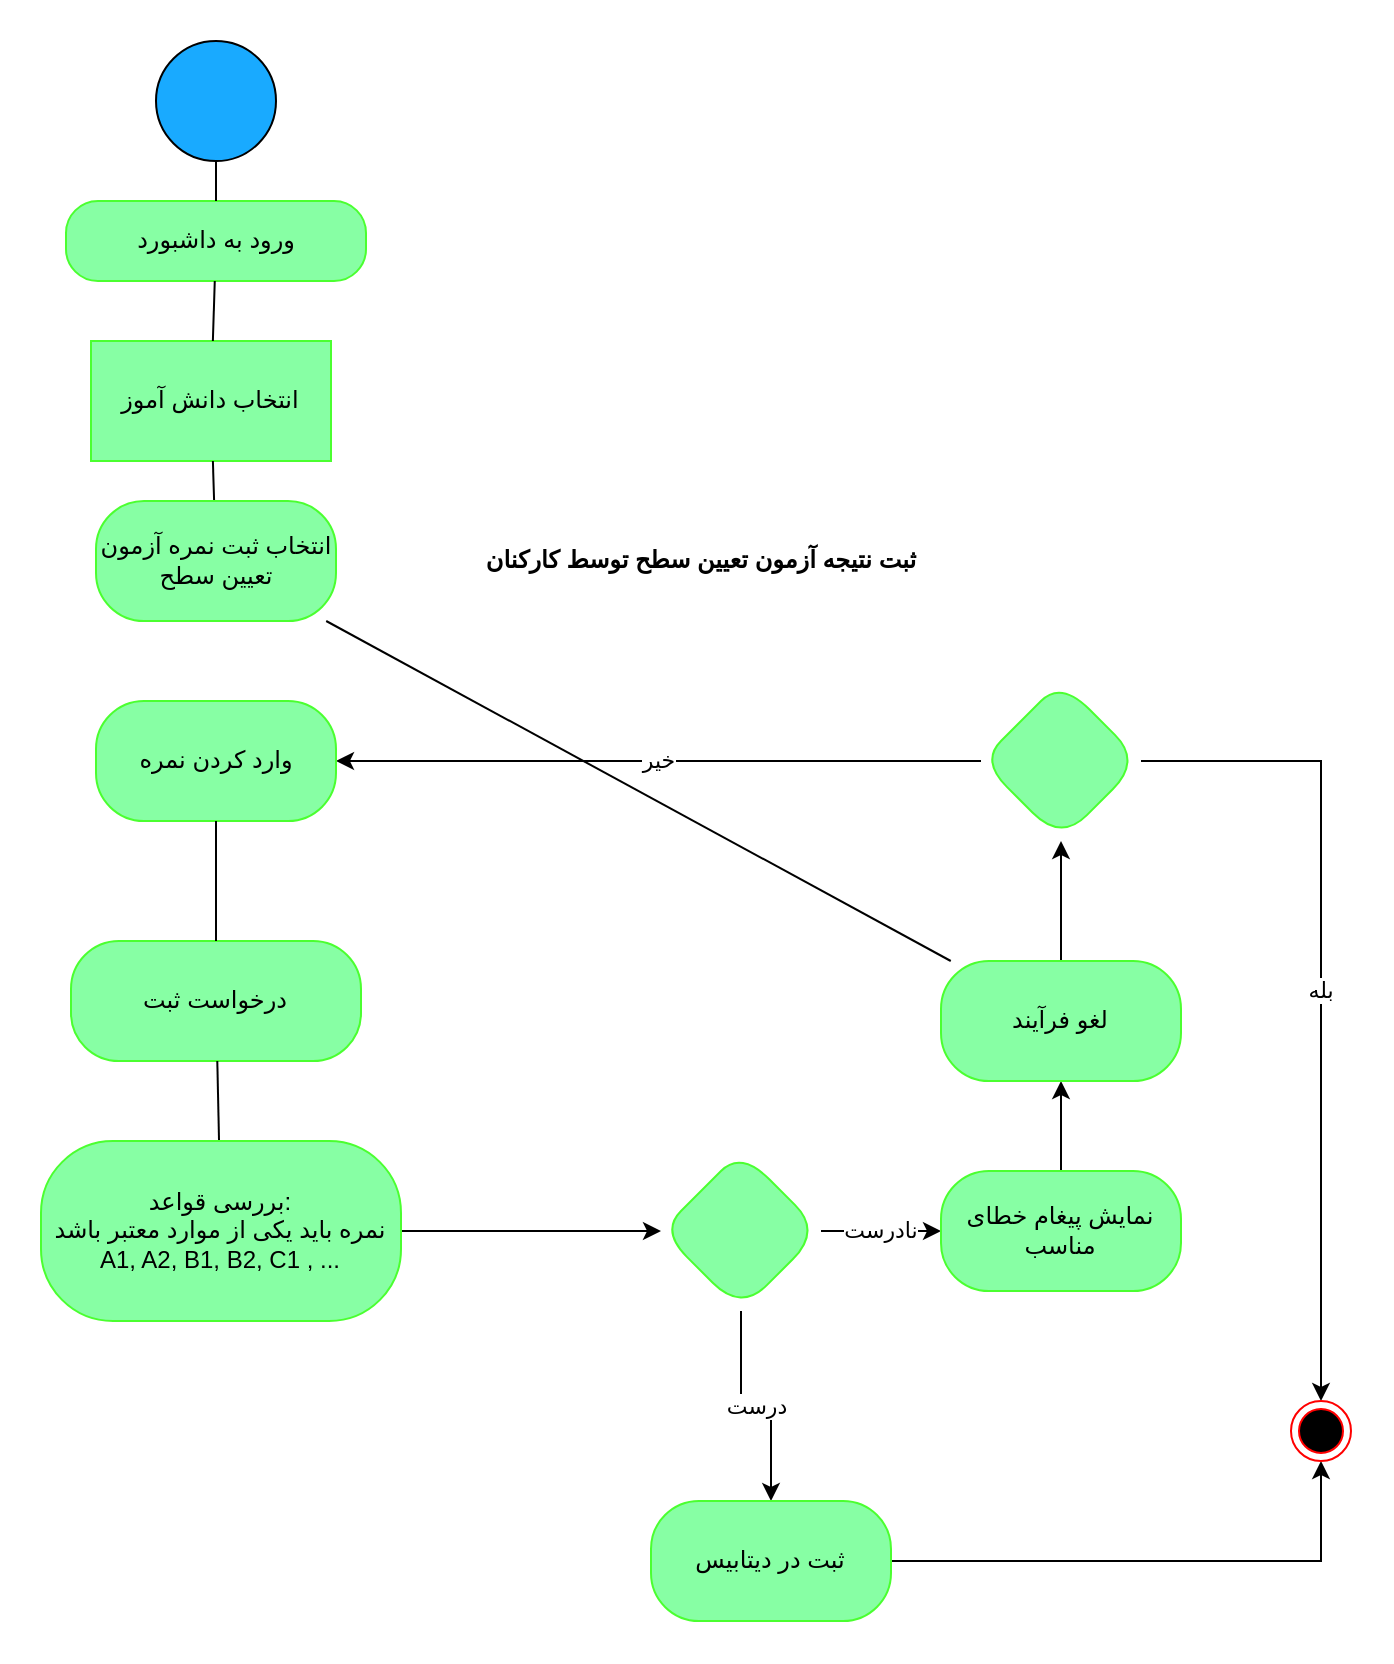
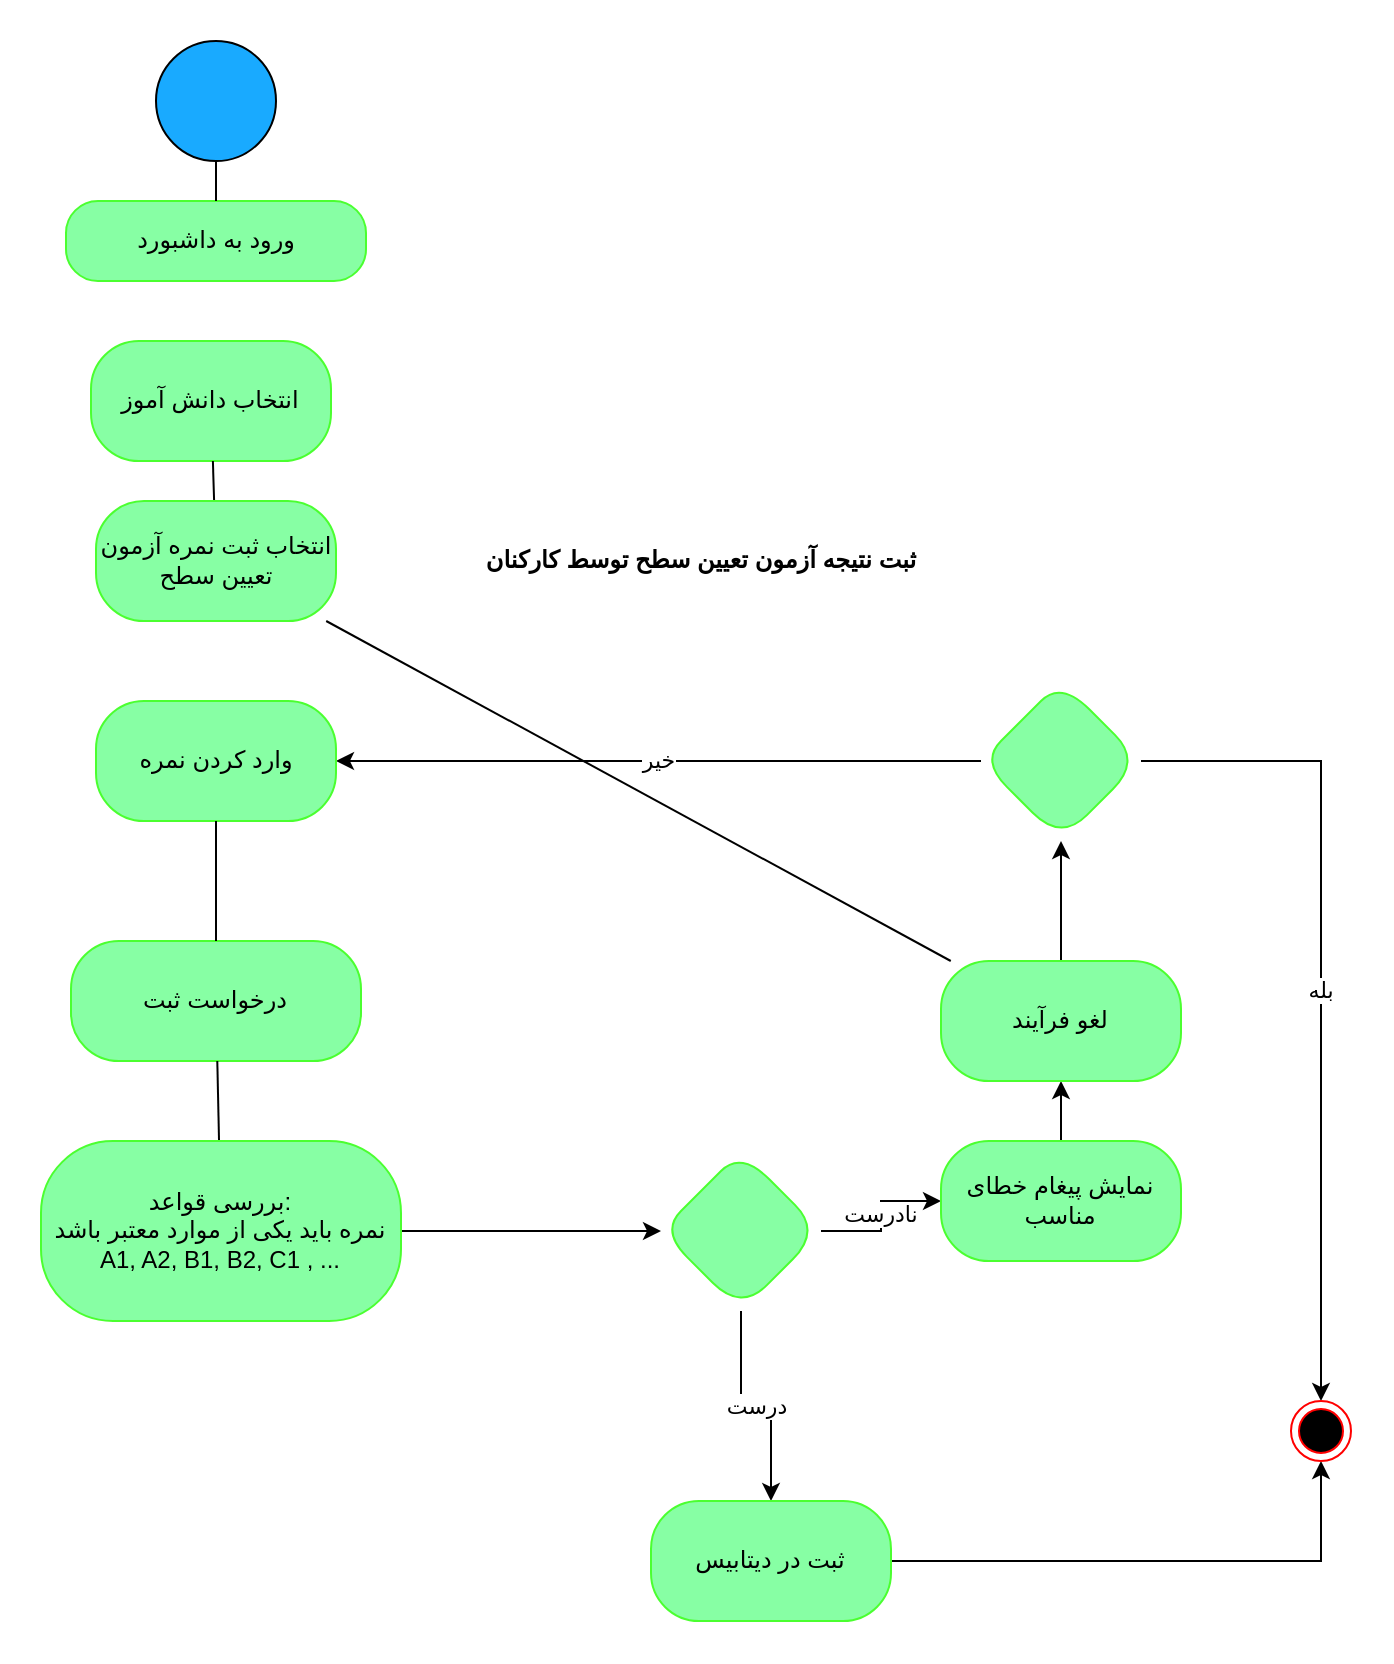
  <mxCell id="0" />
  <mxCell id="1" parent="0" />
  <mxCell id="2" value="" style="verticalLabelPosition=bottom;verticalAlign=top;html=1;shape=mxgraph.flowchart.on-page_reference;fillColor=#19AAFF;" vertex="1" parent="1"><mxGeometry x="77.5" y="20" width="60" height="60" as="geometry" /></mxCell>
  <mxCell id="3" value="ورود به داشبورد" style="rounded=1;whiteSpace=wrap;html=1;arcSize=40;fontColor=#000000;fillColor=#87FFA4;strokeColor=#4BFF30;" vertex="1" parent="1"><mxGeometry x="32.5" y="100" width="150" height="40" as="geometry" /></mxCell>
  <mxCell id="4" value="" style="endArrow=none;html=1;rounded=0;" edge="1" parent="1" source="2" target="3"><mxGeometry relative="1" as="geometry"><mxPoint x="127.5" y="150" as="sourcePoint" /><mxPoint x="287.5" y="150" as="targetPoint" /></mxGeometry></mxCell>
- <mxCell id="5" value="انتخاب دانش آموز" style="whiteSpace=wrap;html=1;fillColor=#87FFA4;strokeColor=#4BFF30;fontColor=#000000;arcSize=40;rounded=0;" vertex="1" parent="1"><mxGeometry x="45" y="170" width="120" height="60" as="geometry" /></mxCell>
- <mxCell id="6" value="" style="endArrow=none;html=1;rounded=0;" edge="1" parent="1" source="3" target="5"><mxGeometry relative="1" as="geometry"><mxPoint x="112.5" y="220" as="sourcePoint" /><mxPoint x="112.5" y="380" as="targetPoint" /></mxGeometry></mxCell>
+ <mxCell id="5" value="انتخاب دانش آموز" style="whiteSpace=wrap;html=1;fillColor=#87FFA4;strokeColor=#4BFF30;fontColor=#000000;rounded=1;arcSize=40;" vertex="1" parent="1"><mxGeometry x="45" y="170" width="120" height="60" as="geometry" /></mxCell>
  <mxCell id="7" value="" style="endArrow=none;html=1;rounded=0;" edge="1" parent="1" source="5" target="26"><mxGeometry relative="1" as="geometry"><mxPoint x="112.5" y="330" as="sourcePoint" /><mxPoint x="112.5" y="490" as="targetPoint" /></mxGeometry></mxCell>
  <mxCell id="8" value="درخواست ثبت" style="whiteSpace=wrap;html=1;fillColor=#87FFA4;strokeColor=#4BFF30;fontColor=#000000;rounded=1;arcSize=40;" vertex="1" parent="1"><mxGeometry x="35" y="470" width="145" height="60" as="geometry" /></mxCell>
  <mxCell id="9" value="" style="endArrow=none;html=1;rounded=0;" edge="1" parent="1" source="8" target="11"><mxGeometry relative="1" as="geometry"><mxPoint x="105" y="510" as="sourcePoint" /><mxPoint x="112.5" y="680" as="targetPoint" /></mxGeometry></mxCell>
  <mxCell id="10" value="" style="edgeStyle=orthogonalEdgeStyle;rounded=0;orthogonalLoop=1;jettySize=auto;html=1;" edge="1" parent="1" source="11" target="14"><mxGeometry relative="1" as="geometry" /></mxCell>
  <mxCell id="11" value="بررسی قواعد:&lt;br&gt;&lt;div&gt;نمره باید یکی از موارد معتبر باشد&lt;/div&gt;&lt;div&gt;A1, A2, B1, B2, C1 , ...&lt;/div&gt;" style="whiteSpace=wrap;html=1;fillColor=#87FFA4;strokeColor=#4BFF30;fontColor=#000000;rounded=1;arcSize=40;" vertex="1" parent="1"><mxGeometry x="20" y="570" width="180" height="90" as="geometry" /></mxCell>
  <mxCell id="12" value="درست" style="edgeStyle=orthogonalEdgeStyle;rounded=0;orthogonalLoop=1;jettySize=auto;html=1;" edge="1" parent="1" source="14" target="16"><mxGeometry relative="1" as="geometry" /></mxCell>
  <mxCell id="13" value="نادرست" style="edgeStyle=orthogonalEdgeStyle;rounded=0;orthogonalLoop=1;jettySize=auto;html=1;" edge="1" parent="1" source="14" target="18"><mxGeometry relative="1" as="geometry" /></mxCell>
  <mxCell id="14" value="" style="rhombus;whiteSpace=wrap;html=1;fillColor=#87FFA4;strokeColor=#4BFF30;fontColor=#000000;rounded=1;arcSize=40;" vertex="1" parent="1"><mxGeometry x="330" y="575" width="80" height="80" as="geometry" /></mxCell>
  <mxCell id="15" style="edgeStyle=orthogonalEdgeStyle;rounded=0;orthogonalLoop=1;jettySize=auto;html=1;" edge="1" parent="1" source="16" target="24"><mxGeometry relative="1" as="geometry" /></mxCell>
  <mxCell id="16" value="ثبت در دیتابیس" style="whiteSpace=wrap;html=1;fillColor=#87FFA4;strokeColor=#4BFF30;fontColor=#000000;rounded=1;arcSize=40;" vertex="1" parent="1"><mxGeometry x="325" y="750" width="120" height="60" as="geometry" /></mxCell>
  <mxCell id="17" value="" style="edgeStyle=orthogonalEdgeStyle;rounded=0;orthogonalLoop=1;jettySize=auto;html=1;" edge="1" parent="1" source="18" target="20"><mxGeometry relative="1" as="geometry" /></mxCell>
- <mxCell id="18" value="نمایش پیغام خطای مناسب" style="whiteSpace=wrap;html=1;fillColor=#87FFA4;strokeColor=#4BFF30;fontColor=#000000;rounded=1;arcSize=40;" vertex="1" parent="1"><mxGeometry x="470" y="585" width="120" height="60" as="geometry" /></mxCell>
+ <mxCell id="18" value="نمایش پیغام خطای مناسب" style="whiteSpace=wrap;html=1;fillColor=#87FFA4;strokeColor=#4BFF30;fontColor=#000000;rounded=1;arcSize=40;" vertex="1" parent="1"><mxGeometry x="470" y="570" width="120" height="60" as="geometry" /></mxCell>
  <mxCell id="19" value="" style="edgeStyle=orthogonalEdgeStyle;rounded=0;orthogonalLoop=1;jettySize=auto;html=1;" edge="1" parent="1" source="20" target="23"><mxGeometry relative="1" as="geometry" /></mxCell>
  <mxCell id="20" value="لغو فرآیند" style="whiteSpace=wrap;html=1;fillColor=#87FFA4;strokeColor=#4BFF30;fontColor=#000000;rounded=1;arcSize=40;" vertex="1" parent="1"><mxGeometry x="470" y="480" width="120" height="60" as="geometry" /></mxCell>
  <mxCell id="21" value="خیر" style="edgeStyle=orthogonalEdgeStyle;rounded=0;orthogonalLoop=1;jettySize=auto;html=1;" edge="1" parent="1" source="23" target="28"><mxGeometry relative="1" as="geometry"><mxPoint x="180" y="380" as="targetPoint" /></mxGeometry></mxCell>
  <mxCell id="22" value="بله" style="edgeStyle=orthogonalEdgeStyle;rounded=0;orthogonalLoop=1;jettySize=auto;html=1;" edge="1" parent="1" source="23" target="24"><mxGeometry relative="1" as="geometry" /></mxCell>
  <mxCell id="23" value="" style="rhombus;whiteSpace=wrap;html=1;fillColor=#87FFA4;strokeColor=#4BFF30;fontColor=#000000;rounded=1;arcSize=40;" vertex="1" parent="1"><mxGeometry x="490" y="340" width="80" height="80" as="geometry" /></mxCell>
  <mxCell id="24" value="" style="ellipse;html=1;shape=endState;fillColor=#000000;strokeColor=#ff0000;" vertex="1" parent="1"><mxGeometry x="645" y="700" width="30" height="30" as="geometry" /></mxCell>
  <mxCell id="25" value="ثبت نتیجه آزمون تعیین سطح توسط کارکنان" style="text;align=center;fontStyle=1;verticalAlign=middle;spacingLeft=3;spacingRight=3;strokeColor=none;rotatable=0;points=[[0,0.5],[1,0.5]];portConstraint=eastwest;html=1;" vertex="1" parent="1"><mxGeometry x="260" y="267" width="180" height="26" as="geometry" /></mxCell>
  <mxCell id="26" value="انتخاب ثبت نمره آزمون تعیین سطح" style="whiteSpace=wrap;html=1;fillColor=#87FFA4;strokeColor=#4BFF30;fontColor=#000000;rounded=1;arcSize=40;" vertex="1" parent="1"><mxGeometry x="47.5" y="250" width="120" height="60" as="geometry" /></mxCell>
  <mxCell id="27" value="" style="endArrow=none;html=1;rounded=0;" edge="1" parent="1" source="26" target="20"><mxGeometry relative="1" as="geometry"><mxPoint x="153" y="330" as="sourcePoint" /><mxPoint x="155" y="600" as="targetPoint" /></mxGeometry></mxCell>
  <mxCell id="28" value="وارد کردن نمره" style="whiteSpace=wrap;html=1;fillColor=#87FFA4;strokeColor=#4BFF30;fontColor=#000000;rounded=1;arcSize=40;" vertex="1" parent="1"><mxGeometry x="47.5" y="350" width="120" height="60" as="geometry" /></mxCell>
  <mxCell id="29" value="" style="endArrow=none;html=1;rounded=0;" edge="1" parent="1" source="28" target="8"><mxGeometry relative="1" as="geometry"><mxPoint x="118" y="60" as="sourcePoint" /><mxPoint x="119" y="100" as="targetPoint" /></mxGeometry></mxCell>
